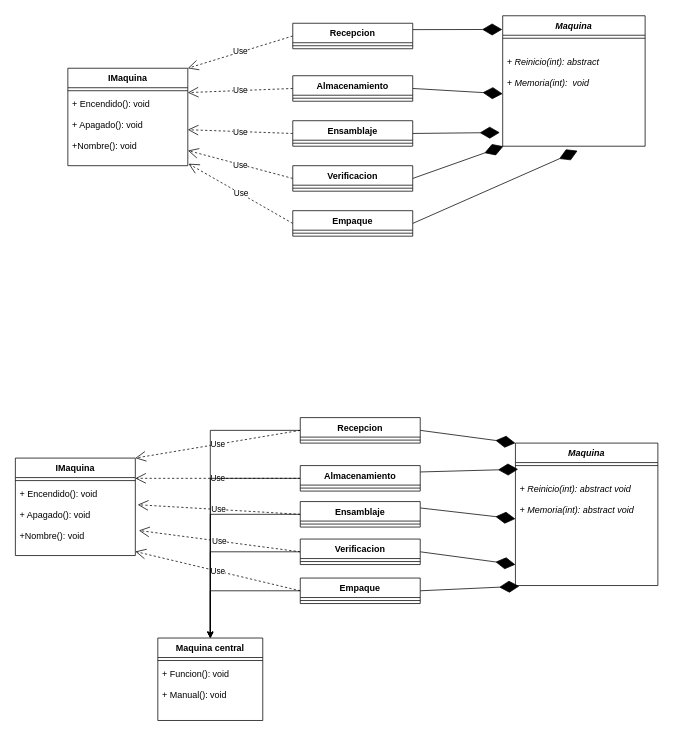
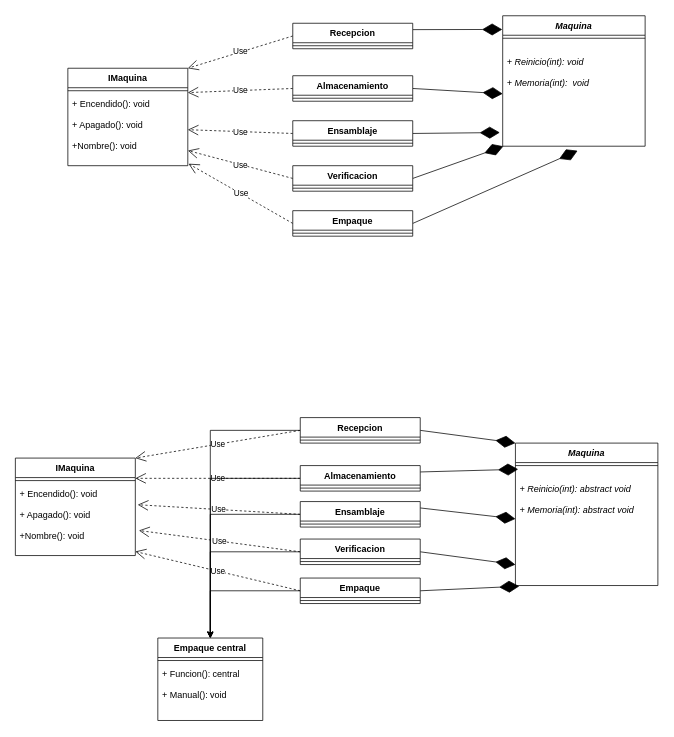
  <mxCell id="0" />
  <mxCell id="1" parent="0" />
  <mxCell id="2" value="" style="endArrow=diamondThin;endFill=1;endSize=24;html=1;exitX=1;exitY=0.5;exitDx=0;exitDy=0;entryX=0.526;entryY=1.043;entryDx=0;entryDy=0;entryPerimeter=0;" parent="1" source="51" target="55" edge="1"><mxGeometry width="160" relative="1" as="geometry"><mxPoint x="140" y="420" as="sourcePoint" /><mxPoint x="460.64" y="299.54" as="targetPoint" /></mxGeometry></mxCell>
  <mxCell id="3" value="" style="endArrow=diamondThin;endFill=1;endSize=24;html=1;exitX=1;exitY=0.5;exitDx=0;exitDy=0;entryX=0.005;entryY=1.001;entryDx=0;entryDy=0;entryPerimeter=0;" edge="1" parent="1" source="49" target="55"><mxGeometry width="160" relative="1" as="geometry"><mxPoint x="560" y="307" as="sourcePoint" /><mxPoint x="779.94" y="210.02" as="targetPoint" /></mxGeometry></mxCell>
  <mxCell id="4" value="" style="endArrow=diamondThin;endFill=1;endSize=24;html=1;exitX=1;exitY=0.5;exitDx=0;exitDy=0;entryX=-0.02;entryY=0.87;entryDx=0;entryDy=0;entryPerimeter=0;" edge="1" parent="1" source="47" target="55"><mxGeometry width="160" relative="1" as="geometry"><mxPoint x="560" y="247" as="sourcePoint" /><mxPoint x="680.95" y="204.14" as="targetPoint" /></mxGeometry></mxCell>
  <mxCell id="5" value="" style="endArrow=diamondThin;endFill=1;endSize=24;html=1;exitX=1;exitY=0.5;exitDx=0;exitDy=0;entryX=0;entryY=0.5;entryDx=0;entryDy=0;" edge="1" parent="1" source="45" target="55"><mxGeometry width="160" relative="1" as="geometry"><mxPoint x="560" y="187" as="sourcePoint" /><mxPoint x="676.2" y="185.8" as="targetPoint" /></mxGeometry></mxCell>
  <mxCell id="6" value="" style="endArrow=diamondThin;endFill=1;endSize=24;html=1;exitX=1;exitY=0.25;exitDx=0;exitDy=0;entryX=-0.003;entryY=0.105;entryDx=0;entryDy=0;entryPerimeter=0;" edge="1" parent="1" source="43" target="53"><mxGeometry width="160" relative="1" as="geometry"><mxPoint x="570" y="197" as="sourcePoint" /><mxPoint x="686.2" y="195.8" as="targetPoint" /></mxGeometry></mxCell>
  <mxCell id="7" value="Use" style="endArrow=open;endSize=12;dashed=1;html=1;exitX=0;exitY=0.5;exitDx=0;exitDy=0;entryX=1;entryY=0;entryDx=0;entryDy=0;" edge="1" parent="1" source="43" target="56"><mxGeometry width="160" relative="1" as="geometry"><mxPoint x="450" y="270" as="sourcePoint" /><mxPoint x="610" y="270" as="targetPoint" /></mxGeometry></mxCell>
  <mxCell id="8" value="Use" style="endArrow=open;endSize=12;dashed=1;html=1;exitX=0;exitY=0.5;exitDx=0;exitDy=0;entryX=1;entryY=0.25;entryDx=0;entryDy=0;" edge="1" parent="1" source="45" target="56"><mxGeometry width="160" relative="1" as="geometry"><mxPoint x="450" y="270" as="sourcePoint" /><mxPoint x="610" y="270" as="targetPoint" /></mxGeometry></mxCell>
  <mxCell id="9" value="Use" style="endArrow=open;endSize=12;dashed=1;html=1;exitX=0;exitY=0.5;exitDx=0;exitDy=0;entryX=1;entryY=0.5;entryDx=0;entryDy=0;" edge="1" parent="1" source="47" target="58"><mxGeometry width="160" relative="1" as="geometry"><mxPoint x="450" y="270" as="sourcePoint" /><mxPoint x="610" y="270" as="targetPoint" /></mxGeometry></mxCell>
  <mxCell id="10" value="Use" style="endArrow=open;endSize=12;dashed=1;html=1;exitX=0;exitY=0.5;exitDx=0;exitDy=0;entryX=1.001;entryY=0.79;entryDx=0;entryDy=0;entryPerimeter=0;" edge="1" parent="1" source="49" target="58"><mxGeometry width="160" relative="1" as="geometry"><mxPoint x="450" y="270" as="sourcePoint" /><mxPoint x="610" y="270" as="targetPoint" /></mxGeometry></mxCell>
  <mxCell id="11" value="Use" style="endArrow=open;endSize=12;dashed=1;html=1;exitX=0;exitY=0.5;exitDx=0;exitDy=0;entryX=1.006;entryY=0.973;entryDx=0;entryDy=0;entryPerimeter=0;" edge="1" parent="1" source="51" target="58"><mxGeometry width="160" relative="1" as="geometry"><mxPoint x="450" y="270" as="sourcePoint" /><mxPoint x="610" y="270" as="targetPoint" /></mxGeometry></mxCell>
  <mxCell id="12" value="" style="endArrow=diamondThin;endFill=1;endSize=24;html=1;exitX=1;exitY=0.5;exitDx=0;exitDy=0;entryX=0;entryY=0;entryDx=0;entryDy=0;" edge="1" parent="1" source="33" target="35"><mxGeometry width="160" relative="1" as="geometry"><mxPoint x="230" y="680" as="sourcePoint" /><mxPoint x="390" y="680" as="targetPoint" /></mxGeometry></mxCell>
  <mxCell id="13" value="" style="endArrow=diamondThin;endFill=1;endSize=24;html=1;exitX=1;exitY=0.25;exitDx=0;exitDy=0;" edge="1" parent="1" source="23" target="37"><mxGeometry width="160" relative="1" as="geometry"><mxPoint x="320" y="583" as="sourcePoint" /><mxPoint x="430" y="600" as="targetPoint" /></mxGeometry></mxCell>
  <mxCell id="14" value="" style="endArrow=diamondThin;endFill=1;endSize=24;html=1;exitX=1;exitY=0.25;exitDx=0;exitDy=0;entryX=0.019;entryY=0.006;entryDx=0;entryDy=0;entryPerimeter=0;" edge="1" parent="1" source="30" target="37"><mxGeometry width="160" relative="1" as="geometry"><mxPoint x="330" y="593" as="sourcePoint" /><mxPoint x="440" y="610" as="targetPoint" /></mxGeometry></mxCell>
  <mxCell id="15" value="" style="endArrow=diamondThin;endFill=1;endSize=24;html=1;exitX=1;exitY=0.5;exitDx=0;exitDy=0;entryX=0;entryY=0.821;entryDx=0;entryDy=0;entryPerimeter=0;" edge="1" parent="1" source="41" target="37"><mxGeometry width="160" relative="1" as="geometry"><mxPoint x="340" y="603" as="sourcePoint" /><mxPoint x="450" y="620" as="targetPoint" /></mxGeometry></mxCell>
  <mxCell id="16" value="" style="endArrow=diamondThin;endFill=1;endSize=24;html=1;exitX=1;exitY=0.5;exitDx=0;exitDy=0;entryX=0.027;entryY=1.006;entryDx=0;entryDy=0;entryPerimeter=0;" edge="1" parent="1" source="27" target="37"><mxGeometry width="160" relative="1" as="geometry"><mxPoint x="350" y="613" as="sourcePoint" /><mxPoint x="460" y="630" as="targetPoint" /></mxGeometry></mxCell>
  <mxCell id="17" value="Use" style="endArrow=open;endSize=12;dashed=1;html=1;exitX=0;exitY=0.5;exitDx=0;exitDy=0;entryX=1;entryY=0;entryDx=0;entryDy=0;" edge="1" parent="1" source="33" target="59"><mxGeometry width="160" relative="1" as="geometry"><mxPoint x="180" y="137" as="sourcePoint" /><mxPoint x="40" y="142.5" as="targetPoint" /></mxGeometry></mxCell>
  <mxCell id="18" value="Use" style="endArrow=open;endSize=12;dashed=1;html=1;exitX=0;exitY=0.5;exitDx=0;exitDy=0;entryX=1.02;entryY=0.294;entryDx=0;entryDy=0;entryPerimeter=0;" edge="1" parent="1" source="23" target="61"><mxGeometry width="160" relative="1" as="geometry"><mxPoint x="160" y="583" as="sourcePoint" /><mxPoint x="10" y="630" as="targetPoint" /></mxGeometry></mxCell>
  <mxCell id="19" value="Use" style="endArrow=open;endSize=12;dashed=1;html=1;exitX=0;exitY=0.5;exitDx=0;exitDy=0;entryX=1;entryY=0.125;entryDx=0;entryDy=0;entryPerimeter=0;" edge="1" parent="1" source="30" target="60"><mxGeometry width="160" relative="1" as="geometry"><mxPoint x="170" y="593" as="sourcePoint" /><mxPoint x="20" y="640" as="targetPoint" /></mxGeometry></mxCell>
  <mxCell id="20" value="Use" style="endArrow=open;endSize=12;dashed=1;html=1;exitX=0;exitY=0.5;exitDx=0;exitDy=0;entryX=1.03;entryY=0.652;entryDx=0;entryDy=0;entryPerimeter=0;" edge="1" parent="1" source="41" target="61"><mxGeometry width="160" relative="1" as="geometry"><mxPoint x="160" y="695" as="sourcePoint" /><mxPoint x="10" y="742" as="targetPoint" /></mxGeometry></mxCell>
  <mxCell id="21" value="Use" style="endArrow=open;endSize=12;dashed=1;html=1;exitX=0;exitY=0.5;exitDx=0;exitDy=0;entryX=1;entryY=0.944;entryDx=0;entryDy=0;entryPerimeter=0;" edge="1" parent="1" source="27" target="61"><mxGeometry width="160" relative="1" as="geometry"><mxPoint x="170" y="705" as="sourcePoint" /><mxPoint x="20" y="752" as="targetPoint" /></mxGeometry></mxCell>
  <mxCell id="22" style="edgeStyle=orthogonalEdgeStyle;rounded=0;orthogonalLoop=1;jettySize=auto;html=1;entryX=0.5;entryY=0;entryDx=0;entryDy=0;" edge="1" parent="1" source="23" target="38"><mxGeometry relative="1" as="geometry" /></mxCell>
  <mxCell id="23" value="Ensamblaje" style="swimlane;fontStyle=1;align=center;verticalAlign=top;childLayout=stackLayout;horizontal=1;startSize=26;horizontalStack=0;resizeParent=1;resizeParentMax=0;resizeLast=0;collapsible=1;marginBottom=0;" parent="1" vertex="1"><mxGeometry x="400" y="668" width="160" height="34" as="geometry" /></mxCell>
  <mxCell id="24" value="" style="line;strokeWidth=1;fillColor=none;align=left;verticalAlign=middle;spacingTop=-1;spacingLeft=3;spacingRight=3;rotatable=0;labelPosition=right;points=[];portConstraint=eastwest;" parent="23" vertex="1"><mxGeometry y="26" width="160" height="8" as="geometry" /></mxCell>
  <mxCell id="25" style="edgeStyle=orthogonalEdgeStyle;rounded=0;orthogonalLoop=1;jettySize=auto;html=1;entryX=0.5;entryY=0;entryDx=0;entryDy=0;" edge="1" parent="1" source="41" target="38"><mxGeometry relative="1" as="geometry" /></mxCell>
  <mxCell id="26" style="edgeStyle=orthogonalEdgeStyle;rounded=0;orthogonalLoop=1;jettySize=auto;html=1;entryX=0.5;entryY=0;entryDx=0;entryDy=0;" edge="1" parent="1" source="27" target="38"><mxGeometry relative="1" as="geometry" /></mxCell>
  <mxCell id="27" value="Empaque" style="swimlane;fontStyle=1;align=center;verticalAlign=top;childLayout=stackLayout;horizontal=1;startSize=26;horizontalStack=0;resizeParent=1;resizeParentMax=0;resizeLast=0;collapsible=1;marginBottom=0;" parent="1" vertex="1"><mxGeometry x="400" y="770" width="160" height="34" as="geometry" /></mxCell>
  <mxCell id="28" value="" style="line;strokeWidth=1;fillColor=none;align=left;verticalAlign=middle;spacingTop=-1;spacingLeft=3;spacingRight=3;rotatable=0;labelPosition=right;points=[];portConstraint=eastwest;" parent="27" vertex="1"><mxGeometry y="26" width="160" height="8" as="geometry" /></mxCell>
  <mxCell id="29" style="edgeStyle=orthogonalEdgeStyle;rounded=0;orthogonalLoop=1;jettySize=auto;html=1;entryX=0.5;entryY=0;entryDx=0;entryDy=0;" edge="1" parent="1" source="30" target="38"><mxGeometry relative="1" as="geometry" /></mxCell>
  <mxCell id="30" value="Almacenamiento" style="swimlane;fontStyle=1;align=center;verticalAlign=top;childLayout=stackLayout;horizontal=1;startSize=26;horizontalStack=0;resizeParent=1;resizeParentMax=0;resizeLast=0;collapsible=1;marginBottom=0;" parent="1" vertex="1"><mxGeometry x="400" y="620" width="160" height="34" as="geometry" /></mxCell>
  <mxCell id="31" value="" style="line;strokeWidth=1;fillColor=none;align=left;verticalAlign=middle;spacingTop=-1;spacingLeft=3;spacingRight=3;rotatable=0;labelPosition=right;points=[];portConstraint=eastwest;" parent="30" vertex="1"><mxGeometry y="26" width="160" height="8" as="geometry" /></mxCell>
  <mxCell id="32" style="edgeStyle=orthogonalEdgeStyle;rounded=0;orthogonalLoop=1;jettySize=auto;html=1;entryX=0.5;entryY=0;entryDx=0;entryDy=0;" edge="1" parent="1" source="33" target="38"><mxGeometry relative="1" as="geometry"><mxPoint x="370" y="859" as="targetPoint" /></mxGeometry></mxCell>
  <mxCell id="33" value="Recepcion" style="swimlane;fontStyle=1;align=center;verticalAlign=top;childLayout=stackLayout;horizontal=1;startSize=26;horizontalStack=0;resizeParent=1;resizeParentMax=0;resizeLast=0;collapsible=1;marginBottom=0;" parent="1" vertex="1"><mxGeometry x="400" y="556" width="160" height="34" as="geometry" /></mxCell>
  <mxCell id="34" value="" style="line;strokeWidth=1;fillColor=none;align=left;verticalAlign=middle;spacingTop=-1;spacingLeft=3;spacingRight=3;rotatable=0;labelPosition=right;points=[];portConstraint=eastwest;" parent="33" vertex="1"><mxGeometry y="26" width="160" height="8" as="geometry" /></mxCell>
  <mxCell id="35" value="Maquina" style="swimlane;fontStyle=3;align=center;verticalAlign=top;childLayout=stackLayout;horizontal=1;startSize=26;horizontalStack=0;resizeParent=1;resizeParentMax=0;resizeLast=0;collapsible=1;marginBottom=0;" parent="1" vertex="1"><mxGeometry x="687" y="590" width="190" height="190" as="geometry" /></mxCell>
  <mxCell id="36" value="" style="line;strokeWidth=1;fillColor=none;align=left;verticalAlign=middle;spacingTop=-1;spacingLeft=3;spacingRight=3;rotatable=0;labelPosition=right;points=[];portConstraint=eastwest;" parent="35" vertex="1"><mxGeometry y="26" width="190" height="8" as="geometry" /></mxCell>
  <mxCell id="37" value="&#10;+ Reinicio(int): abstract void&#10;&#10;+ Memoria(int): abstract void&#10;&#10;" style="text;strokeColor=none;fillColor=none;align=left;verticalAlign=top;spacingLeft=4;spacingRight=4;overflow=hidden;rotatable=0;points=[[0,0.5],[1,0.5]];portConstraint=eastwest;fontStyle=2" parent="35" vertex="1"><mxGeometry y="34" width="190" height="156" as="geometry" /></mxCell>
- <mxCell id="38" value="Maquina central" style="swimlane;fontStyle=1;align=center;verticalAlign=top;childLayout=stackLayout;horizontal=1;startSize=26;horizontalStack=0;resizeParent=1;resizeParentMax=0;resizeLast=0;collapsible=1;marginBottom=0;" parent="1" vertex="1"><mxGeometry x="210" y="850" width="140" height="110" as="geometry" /></mxCell>
+ <mxCell id="38" value="Empaque central" style="swimlane;fontStyle=1;align=center;verticalAlign=top;childLayout=stackLayout;horizontal=1;startSize=26;horizontalStack=0;resizeParent=1;resizeParentMax=0;resizeLast=0;collapsible=1;marginBottom=0;" parent="1" vertex="1"><mxGeometry x="210" y="850" width="140" height="110" as="geometry" /></mxCell>
  <mxCell id="39" value="" style="line;strokeWidth=1;fillColor=none;align=left;verticalAlign=middle;spacingTop=-1;spacingLeft=3;spacingRight=3;rotatable=0;labelPosition=right;points=[];portConstraint=eastwest;" parent="38" vertex="1"><mxGeometry y="26" width="140" height="8" as="geometry" /></mxCell>
- <mxCell id="40" value="+ Funcion(): void&#10;&#10;+ Manual(): void" style="text;strokeColor=none;fillColor=none;align=left;verticalAlign=top;spacingLeft=4;spacingRight=4;overflow=hidden;rotatable=0;points=[[0,0.5],[1,0.5]];portConstraint=eastwest;" parent="38" vertex="1"><mxGeometry y="34" width="140" height="76" as="geometry" /></mxCell>
+ <mxCell id="40" value="+ Funcion(): central&#10;&#10;+ Manual(): void" style="text;strokeColor=none;fillColor=none;align=left;verticalAlign=top;spacingLeft=4;spacingRight=4;overflow=hidden;rotatable=0;points=[[0,0.5],[1,0.5]];portConstraint=eastwest;" parent="38" vertex="1"><mxGeometry y="34" width="140" height="76" as="geometry" /></mxCell>
  <mxCell id="41" value="Verificacion" style="swimlane;fontStyle=1;align=center;verticalAlign=top;childLayout=stackLayout;horizontal=1;startSize=26;horizontalStack=0;resizeParent=1;resizeParentMax=0;resizeLast=0;collapsible=1;marginBottom=0;" parent="1" vertex="1"><mxGeometry x="400" y="718" width="160" height="34" as="geometry" /></mxCell>
  <mxCell id="42" value="" style="line;strokeWidth=1;fillColor=none;align=left;verticalAlign=middle;spacingTop=-1;spacingLeft=3;spacingRight=3;rotatable=0;labelPosition=right;points=[];portConstraint=eastwest;" parent="41" vertex="1"><mxGeometry y="26" width="160" height="8" as="geometry" /></mxCell>
  <mxCell id="43" value="Recepcion" style="swimlane;fontStyle=1;align=center;verticalAlign=top;childLayout=stackLayout;horizontal=1;startSize=26;horizontalStack=0;resizeParent=1;resizeParentMax=0;resizeLast=0;collapsible=1;marginBottom=0;" parent="1" vertex="1"><mxGeometry x="390" y="30" width="160" height="34" as="geometry" /></mxCell>
  <mxCell id="44" value="" style="line;strokeWidth=1;fillColor=none;align=left;verticalAlign=middle;spacingTop=-1;spacingLeft=3;spacingRight=3;rotatable=0;labelPosition=right;points=[];portConstraint=eastwest;" parent="43" vertex="1"><mxGeometry y="26" width="160" height="8" as="geometry" /></mxCell>
  <mxCell id="45" value="Almacenamiento" style="swimlane;fontStyle=1;align=center;verticalAlign=top;childLayout=stackLayout;horizontal=1;startSize=26;horizontalStack=0;resizeParent=1;resizeParentMax=0;resizeLast=0;collapsible=1;marginBottom=0;" parent="1" vertex="1"><mxGeometry x="390" y="100" width="160" height="34" as="geometry" /></mxCell>
  <mxCell id="46" value="" style="line;strokeWidth=1;fillColor=none;align=left;verticalAlign=middle;spacingTop=-1;spacingLeft=3;spacingRight=3;rotatable=0;labelPosition=right;points=[];portConstraint=eastwest;" parent="45" vertex="1"><mxGeometry y="26" width="160" height="8" as="geometry" /></mxCell>
  <mxCell id="47" value="Ensamblaje" style="swimlane;fontStyle=1;align=center;verticalAlign=top;childLayout=stackLayout;horizontal=1;startSize=26;horizontalStack=0;resizeParent=1;resizeParentMax=0;resizeLast=0;collapsible=1;marginBottom=0;" parent="1" vertex="1"><mxGeometry x="390" y="160" width="160" height="34" as="geometry" /></mxCell>
  <mxCell id="48" value="" style="line;strokeWidth=1;fillColor=none;align=left;verticalAlign=middle;spacingTop=-1;spacingLeft=3;spacingRight=3;rotatable=0;labelPosition=right;points=[];portConstraint=eastwest;" parent="47" vertex="1"><mxGeometry y="26" width="160" height="8" as="geometry" /></mxCell>
  <mxCell id="49" value="Verificacion" style="swimlane;fontStyle=1;align=center;verticalAlign=top;childLayout=stackLayout;horizontal=1;startSize=26;horizontalStack=0;resizeParent=1;resizeParentMax=0;resizeLast=0;collapsible=1;marginBottom=0;" parent="1" vertex="1"><mxGeometry x="390" y="220" width="160" height="34" as="geometry" /></mxCell>
  <mxCell id="50" value="" style="line;strokeWidth=1;fillColor=none;align=left;verticalAlign=middle;spacingTop=-1;spacingLeft=3;spacingRight=3;rotatable=0;labelPosition=right;points=[];portConstraint=eastwest;" parent="49" vertex="1"><mxGeometry y="26" width="160" height="8" as="geometry" /></mxCell>
  <mxCell id="51" value="Empaque" style="swimlane;fontStyle=1;align=center;verticalAlign=top;childLayout=stackLayout;horizontal=1;startSize=26;horizontalStack=0;resizeParent=1;resizeParentMax=0;resizeLast=0;collapsible=1;marginBottom=0;" parent="1" vertex="1"><mxGeometry x="390" y="280" width="160" height="34" as="geometry" /></mxCell>
  <mxCell id="52" value="" style="line;strokeWidth=1;fillColor=none;align=left;verticalAlign=middle;spacingTop=-1;spacingLeft=3;spacingRight=3;rotatable=0;labelPosition=right;points=[];portConstraint=eastwest;" parent="51" vertex="1"><mxGeometry y="26" width="160" height="8" as="geometry" /></mxCell>
  <mxCell id="53" value="Maquina" style="swimlane;fontStyle=3;align=center;verticalAlign=top;childLayout=stackLayout;horizontal=1;startSize=26;horizontalStack=0;resizeParent=1;resizeParentMax=0;resizeLast=0;collapsible=1;marginBottom=0;" parent="1" vertex="1"><mxGeometry x="670" y="20" width="190" height="174" as="geometry" /></mxCell>
  <mxCell id="54" value="" style="line;strokeWidth=1;fillColor=none;align=left;verticalAlign=middle;spacingTop=-1;spacingLeft=3;spacingRight=3;rotatable=0;labelPosition=right;points=[];portConstraint=eastwest;" parent="53" vertex="1"><mxGeometry y="26" width="190" height="8" as="geometry" /></mxCell>
- <mxCell id="55" value="&#10;+ Reinicio(int): abstract&#10;&#10;+ Memoria(int):  void&#10;&#10;" style="text;strokeColor=none;fillColor=none;align=left;verticalAlign=top;spacingLeft=4;spacingRight=4;overflow=hidden;rotatable=0;points=[[0,0.5],[1,0.5]];portConstraint=eastwest;fontStyle=2" parent="53" vertex="1"><mxGeometry y="34" width="190" height="140" as="geometry" /></mxCell>
+ <mxCell id="55" value="&#10;+ Reinicio(int): void&#10;&#10;+ Memoria(int):  void&#10;&#10;" style="text;strokeColor=none;fillColor=none;align=left;verticalAlign=top;spacingLeft=4;spacingRight=4;overflow=hidden;rotatable=0;points=[[0,0.5],[1,0.5]];portConstraint=eastwest;fontStyle=2" parent="53" vertex="1"><mxGeometry y="34" width="190" height="140" as="geometry" /></mxCell>
  <mxCell id="56" value="IMaquina" style="swimlane;fontStyle=1;align=center;verticalAlign=top;childLayout=stackLayout;horizontal=1;startSize=26;horizontalStack=0;resizeParent=1;resizeParentMax=0;resizeLast=0;collapsible=1;marginBottom=0;" vertex="1" parent="1"><mxGeometry x="90" y="90" width="160" height="130" as="geometry" /></mxCell>
  <mxCell id="57" value="" style="line;strokeWidth=1;fillColor=none;align=left;verticalAlign=middle;spacingTop=-1;spacingLeft=3;spacingRight=3;rotatable=0;labelPosition=right;points=[];portConstraint=eastwest;" vertex="1" parent="56"><mxGeometry y="26" width="160" height="8" as="geometry" /></mxCell>
  <mxCell id="58" value="+ Encendido(): void&#10;&#10;+ Apagado(): void&#10;&#10;+Nombre(): void" style="text;strokeColor=none;fillColor=none;align=left;verticalAlign=top;spacingLeft=4;spacingRight=4;overflow=hidden;rotatable=0;points=[[0,0.5],[1,0.5]];portConstraint=eastwest;" vertex="1" parent="56"><mxGeometry y="34" width="160" height="96" as="geometry" /></mxCell>
  <mxCell id="59" value="IMaquina" style="swimlane;fontStyle=1;align=center;verticalAlign=top;childLayout=stackLayout;horizontal=1;startSize=26;horizontalStack=0;resizeParent=1;resizeParentMax=0;resizeLast=0;collapsible=1;marginBottom=0;" vertex="1" parent="1"><mxGeometry x="20" y="610" width="160" height="130" as="geometry" /></mxCell>
  <mxCell id="60" value="" style="line;strokeWidth=1;fillColor=none;align=left;verticalAlign=middle;spacingTop=-1;spacingLeft=3;spacingRight=3;rotatable=0;labelPosition=right;points=[];portConstraint=eastwest;" vertex="1" parent="59"><mxGeometry y="26" width="160" height="8" as="geometry" /></mxCell>
  <mxCell id="61" value="+ Encendido(): void&#10;&#10;+ Apagado(): void&#10;&#10;+Nombre(): void" style="text;strokeColor=none;fillColor=none;align=left;verticalAlign=top;spacingLeft=4;spacingRight=4;overflow=hidden;rotatable=0;points=[[0,0.5],[1,0.5]];portConstraint=eastwest;" vertex="1" parent="59"><mxGeometry y="34" width="160" height="96" as="geometry" /></mxCell>
